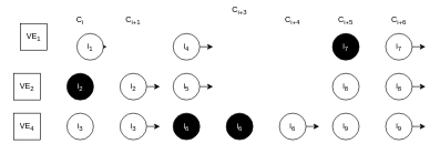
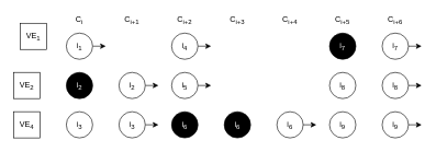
  <mxCell id="0" />
  <mxCell id="1" parent="0" />
  <mxCell id="2" value="i&lt;sub&gt;3&lt;/sub&gt;" style="ellipse;whiteSpace=wrap;html=1;aspect=fixed;" vertex="1" parent="1"><mxGeometry x="100" y="170" width="40" height="40" as="geometry" /></mxCell>
  <mxCell id="3" value="&lt;font color=&quot;#FFFFFF&quot;&gt;i&lt;sub&gt;2&lt;/sub&gt;&lt;/font&gt;" style="ellipse;whiteSpace=wrap;html=1;aspect=fixed;fillColor=#000000;" vertex="1" parent="1"><mxGeometry x="100" y="110" width="40" height="40" as="geometry" /></mxCell>
  <mxCell id="4" style="edgeStyle=orthogonalEdgeStyle;rounded=0;orthogonalLoop=1;jettySize=auto;html=1;exitX=1;exitY=0.5;exitDx=0;exitDy=0;" edge="1" parent="1" source="5"><mxGeometry relative="1" as="geometry"><mxPoint x="160" y="70" as="targetPoint" /></mxGeometry></mxCell>
- <mxCell id="5" value="i&lt;sub&gt;1&lt;/sub&gt;" style="ellipse;whiteSpace=wrap;html=1;aspect=fixed;" vertex="1" parent="1"><mxGeometry x="115" y="50" width="40" height="40" as="geometry" /></mxCell>
+ <mxCell id="5" value="i&lt;sub&gt;1&lt;/sub&gt;" style="ellipse;whiteSpace=wrap;html=1;aspect=fixed;" vertex="1" parent="1"><mxGeometry x="100" y="50" width="40" height="40" as="geometry" /></mxCell>
  <mxCell id="6" style="edgeStyle=orthogonalEdgeStyle;rounded=0;orthogonalLoop=1;jettySize=auto;html=1;exitX=1;exitY=0.5;exitDx=0;exitDy=0;" edge="1" parent="1" source="7"><mxGeometry relative="1" as="geometry"><mxPoint x="240" y="190" as="targetPoint" /></mxGeometry></mxCell>
  <mxCell id="7" value="i&lt;sub&gt;3&lt;/sub&gt;" style="ellipse;whiteSpace=wrap;html=1;aspect=fixed;" vertex="1" parent="1"><mxGeometry x="180" y="170" width="40" height="40" as="geometry" /></mxCell>
  <mxCell id="8" style="edgeStyle=orthogonalEdgeStyle;rounded=0;orthogonalLoop=1;jettySize=auto;html=1;exitX=1;exitY=0.5;exitDx=0;exitDy=0;" edge="1" parent="1" source="9"><mxGeometry relative="1" as="geometry"><mxPoint x="240" y="130" as="targetPoint" /></mxGeometry></mxCell>
  <mxCell id="9" value="i&lt;sub&gt;2&lt;/sub&gt;" style="ellipse;whiteSpace=wrap;html=1;aspect=fixed;" vertex="1" parent="1"><mxGeometry x="180" y="110" width="40" height="40" as="geometry" /></mxCell>
  <mxCell id="10" style="edgeStyle=orthogonalEdgeStyle;rounded=0;orthogonalLoop=1;jettySize=auto;html=1;exitX=1;exitY=0.5;exitDx=0;exitDy=0;" edge="1" parent="1" source="11"><mxGeometry relative="1" as="geometry"><mxPoint x="320" y="70" as="targetPoint" /></mxGeometry></mxCell>
  <mxCell id="11" value="i&lt;sub&gt;4&lt;/sub&gt;" style="ellipse;whiteSpace=wrap;html=1;aspect=fixed;" vertex="1" parent="1"><mxGeometry x="260" y="50" width="40" height="40" as="geometry" /></mxCell>
  <mxCell id="12" style="edgeStyle=orthogonalEdgeStyle;rounded=0;orthogonalLoop=1;jettySize=auto;html=1;exitX=1;exitY=0.5;exitDx=0;exitDy=0;" edge="1" parent="1" source="13"><mxGeometry relative="1" as="geometry"><mxPoint x="320" y="130" as="targetPoint" /></mxGeometry></mxCell>
  <mxCell id="13" value="i&lt;sub&gt;5&lt;/sub&gt;" style="ellipse;whiteSpace=wrap;html=1;aspect=fixed;" vertex="1" parent="1"><mxGeometry x="260" y="110" width="40" height="40" as="geometry" /></mxCell>
  <mxCell id="14" value="&lt;font color=&quot;#FFFFFF&quot;&gt;i&lt;sub&gt;6&lt;/sub&gt;&lt;/font&gt;" style="ellipse;whiteSpace=wrap;html=1;aspect=fixed;fillColor=#000000;" vertex="1" parent="1"><mxGeometry x="260" y="170" width="40" height="40" as="geometry" /></mxCell>
  <mxCell id="15" value="&lt;font color=&quot;#FFFFFF&quot;&gt;i&lt;sub&gt;6&lt;/sub&gt;&lt;/font&gt;" style="ellipse;whiteSpace=wrap;html=1;aspect=fixed;fillColor=#000000;" vertex="1" parent="1"><mxGeometry x="340" y="170" width="40" height="40" as="geometry" /></mxCell>
  <mxCell id="16" style="edgeStyle=orthogonalEdgeStyle;rounded=0;orthogonalLoop=1;jettySize=auto;html=1;exitX=1;exitY=0.5;exitDx=0;exitDy=0;" edge="1" parent="1" source="17"><mxGeometry relative="1" as="geometry"><mxPoint x="480" y="190" as="targetPoint" /></mxGeometry></mxCell>
  <mxCell id="17" value="i&lt;sub&gt;6&lt;/sub&gt;" style="ellipse;whiteSpace=wrap;html=1;aspect=fixed;" vertex="1" parent="1"><mxGeometry x="420" y="170" width="40" height="40" as="geometry" /></mxCell>
  <mxCell id="18" value="i&lt;sub&gt;9&lt;/sub&gt;" style="ellipse;whiteSpace=wrap;html=1;aspect=fixed;" vertex="1" parent="1"><mxGeometry x="500" y="170" width="40" height="40" as="geometry" /></mxCell>
  <mxCell id="19" value="i&lt;sub&gt;8&lt;/sub&gt;" style="ellipse;whiteSpace=wrap;html=1;aspect=fixed;" vertex="1" parent="1"><mxGeometry x="500" y="110" width="40" height="40" as="geometry" /></mxCell>
  <mxCell id="20" value="&lt;font color=&quot;#FFFFFF&quot;&gt;i&lt;sub&gt;7&lt;/sub&gt;&lt;/font&gt;" style="ellipse;whiteSpace=wrap;html=1;aspect=fixed;fillColor=#000000;" vertex="1" parent="1"><mxGeometry x="500" y="50" width="40" height="40" as="geometry" /></mxCell>
  <mxCell id="21" style="edgeStyle=orthogonalEdgeStyle;rounded=0;orthogonalLoop=1;jettySize=auto;html=1;exitX=1;exitY=0.5;exitDx=0;exitDy=0;" edge="1" parent="1" source="22"><mxGeometry relative="1" as="geometry"><mxPoint x="640" y="190" as="targetPoint" /></mxGeometry></mxCell>
  <mxCell id="22" value="i&lt;sub&gt;9&lt;/sub&gt;" style="ellipse;whiteSpace=wrap;html=1;aspect=fixed;" vertex="1" parent="1"><mxGeometry x="580" y="170" width="40" height="40" as="geometry" /></mxCell>
  <mxCell id="23" style="edgeStyle=orthogonalEdgeStyle;rounded=0;orthogonalLoop=1;jettySize=auto;html=1;exitX=1;exitY=0.5;exitDx=0;exitDy=0;" edge="1" parent="1" source="24"><mxGeometry relative="1" as="geometry"><mxPoint x="640" y="130" as="targetPoint" /></mxGeometry></mxCell>
  <mxCell id="24" value="i&lt;sub&gt;8&lt;/sub&gt;" style="ellipse;whiteSpace=wrap;html=1;aspect=fixed;" vertex="1" parent="1"><mxGeometry x="580" y="110" width="40" height="40" as="geometry" /></mxCell>
  <mxCell id="25" style="edgeStyle=orthogonalEdgeStyle;rounded=0;orthogonalLoop=1;jettySize=auto;html=1;exitX=1;exitY=0.5;exitDx=0;exitDy=0;" edge="1" parent="1" source="26"><mxGeometry relative="1" as="geometry"><mxPoint x="640" y="70" as="targetPoint" /></mxGeometry></mxCell>
  <mxCell id="26" value="i&lt;sub&gt;7&lt;/sub&gt;" style="ellipse;whiteSpace=wrap;html=1;aspect=fixed;fillColor=#FFFFFF;" vertex="1" parent="1"><mxGeometry x="580" y="50" width="40" height="40" as="geometry" /></mxCell>
  <mxCell id="27" value="VE&lt;sub&gt;1&lt;/sub&gt;" style="rounded=0;whiteSpace=wrap;html=1;fillColor=#FFFFFF;" vertex="1" parent="1"><mxGeometry x="30" y="35" width="40" height="40" as="geometry" /></mxCell>
  <mxCell id="28" value="VE&lt;sub&gt;2&lt;/sub&gt;" style="rounded=0;whiteSpace=wrap;html=1;fillColor=#FFFFFF;" vertex="1" parent="1"><mxGeometry x="20" y="110" width="40" height="40" as="geometry" /></mxCell>
  <mxCell id="29" value="VE&lt;sub&gt;4&lt;/sub&gt;" style="rounded=0;whiteSpace=wrap;html=1;fillColor=#FFFFFF;" vertex="1" parent="1"><mxGeometry x="20" y="170" width="40" height="40" as="geometry" /></mxCell>
  <mxCell id="30" value="C&lt;sub&gt;i&lt;/sub&gt;" style="text;html=1;strokeColor=none;fillColor=none;align=center;verticalAlign=middle;whiteSpace=wrap;rounded=0;" vertex="1" parent="1"><mxGeometry x="100" y="20" width="40" height="20" as="geometry" /></mxCell>
  <mxCell id="31" value="C&lt;sub&gt;i+1&lt;/sub&gt;" style="text;html=1;strokeColor=none;fillColor=none;align=center;verticalAlign=middle;whiteSpace=wrap;rounded=0;" vertex="1" parent="1"><mxGeometry x="180" y="20" width="40" height="20" as="geometry" /></mxCell>
- <mxCell id="33" value="C&lt;sub&gt;i+3&lt;/sub&gt;" style="text;html=1;strokeColor=none;fillColor=none;align=center;verticalAlign=middle;whiteSpace=wrap;rounded=0;" vertex="1" parent="1"><mxGeometry x="340" y="5" width="40" height="20" as="geometry" /></mxCell>
+ <mxCell id="32" value="C&lt;sub&gt;i+2&lt;/sub&gt;" style="text;html=1;strokeColor=none;fillColor=none;align=center;verticalAlign=middle;whiteSpace=wrap;rounded=0;" vertex="1" parent="1"><mxGeometry x="260" y="20" width="40" height="20" as="geometry" /></mxCell>
+ <mxCell id="33" value="C&lt;sub&gt;i+3&lt;/sub&gt;" style="text;html=1;strokeColor=none;fillColor=none;align=center;verticalAlign=middle;whiteSpace=wrap;rounded=0;" vertex="1" parent="1"><mxGeometry x="340" y="20" width="40" height="20" as="geometry" /></mxCell>
  <mxCell id="34" value="C&lt;sub&gt;i+4&lt;/sub&gt;" style="text;html=1;strokeColor=none;fillColor=none;align=center;verticalAlign=middle;whiteSpace=wrap;rounded=0;" vertex="1" parent="1"><mxGeometry x="420" y="20" width="40" height="20" as="geometry" /></mxCell>
  <mxCell id="35" value="C&lt;sub&gt;i+5&lt;/sub&gt;" style="text;html=1;strokeColor=none;fillColor=none;align=center;verticalAlign=middle;whiteSpace=wrap;rounded=0;" vertex="1" parent="1"><mxGeometry x="500" y="20" width="40" height="20" as="geometry" /></mxCell>
  <mxCell id="36" value="C&lt;sub&gt;i+6&lt;/sub&gt;" style="text;html=1;strokeColor=none;fillColor=none;align=center;verticalAlign=middle;whiteSpace=wrap;rounded=0;" vertex="1" parent="1"><mxGeometry x="580" y="20" width="40" height="20" as="geometry" /></mxCell>
